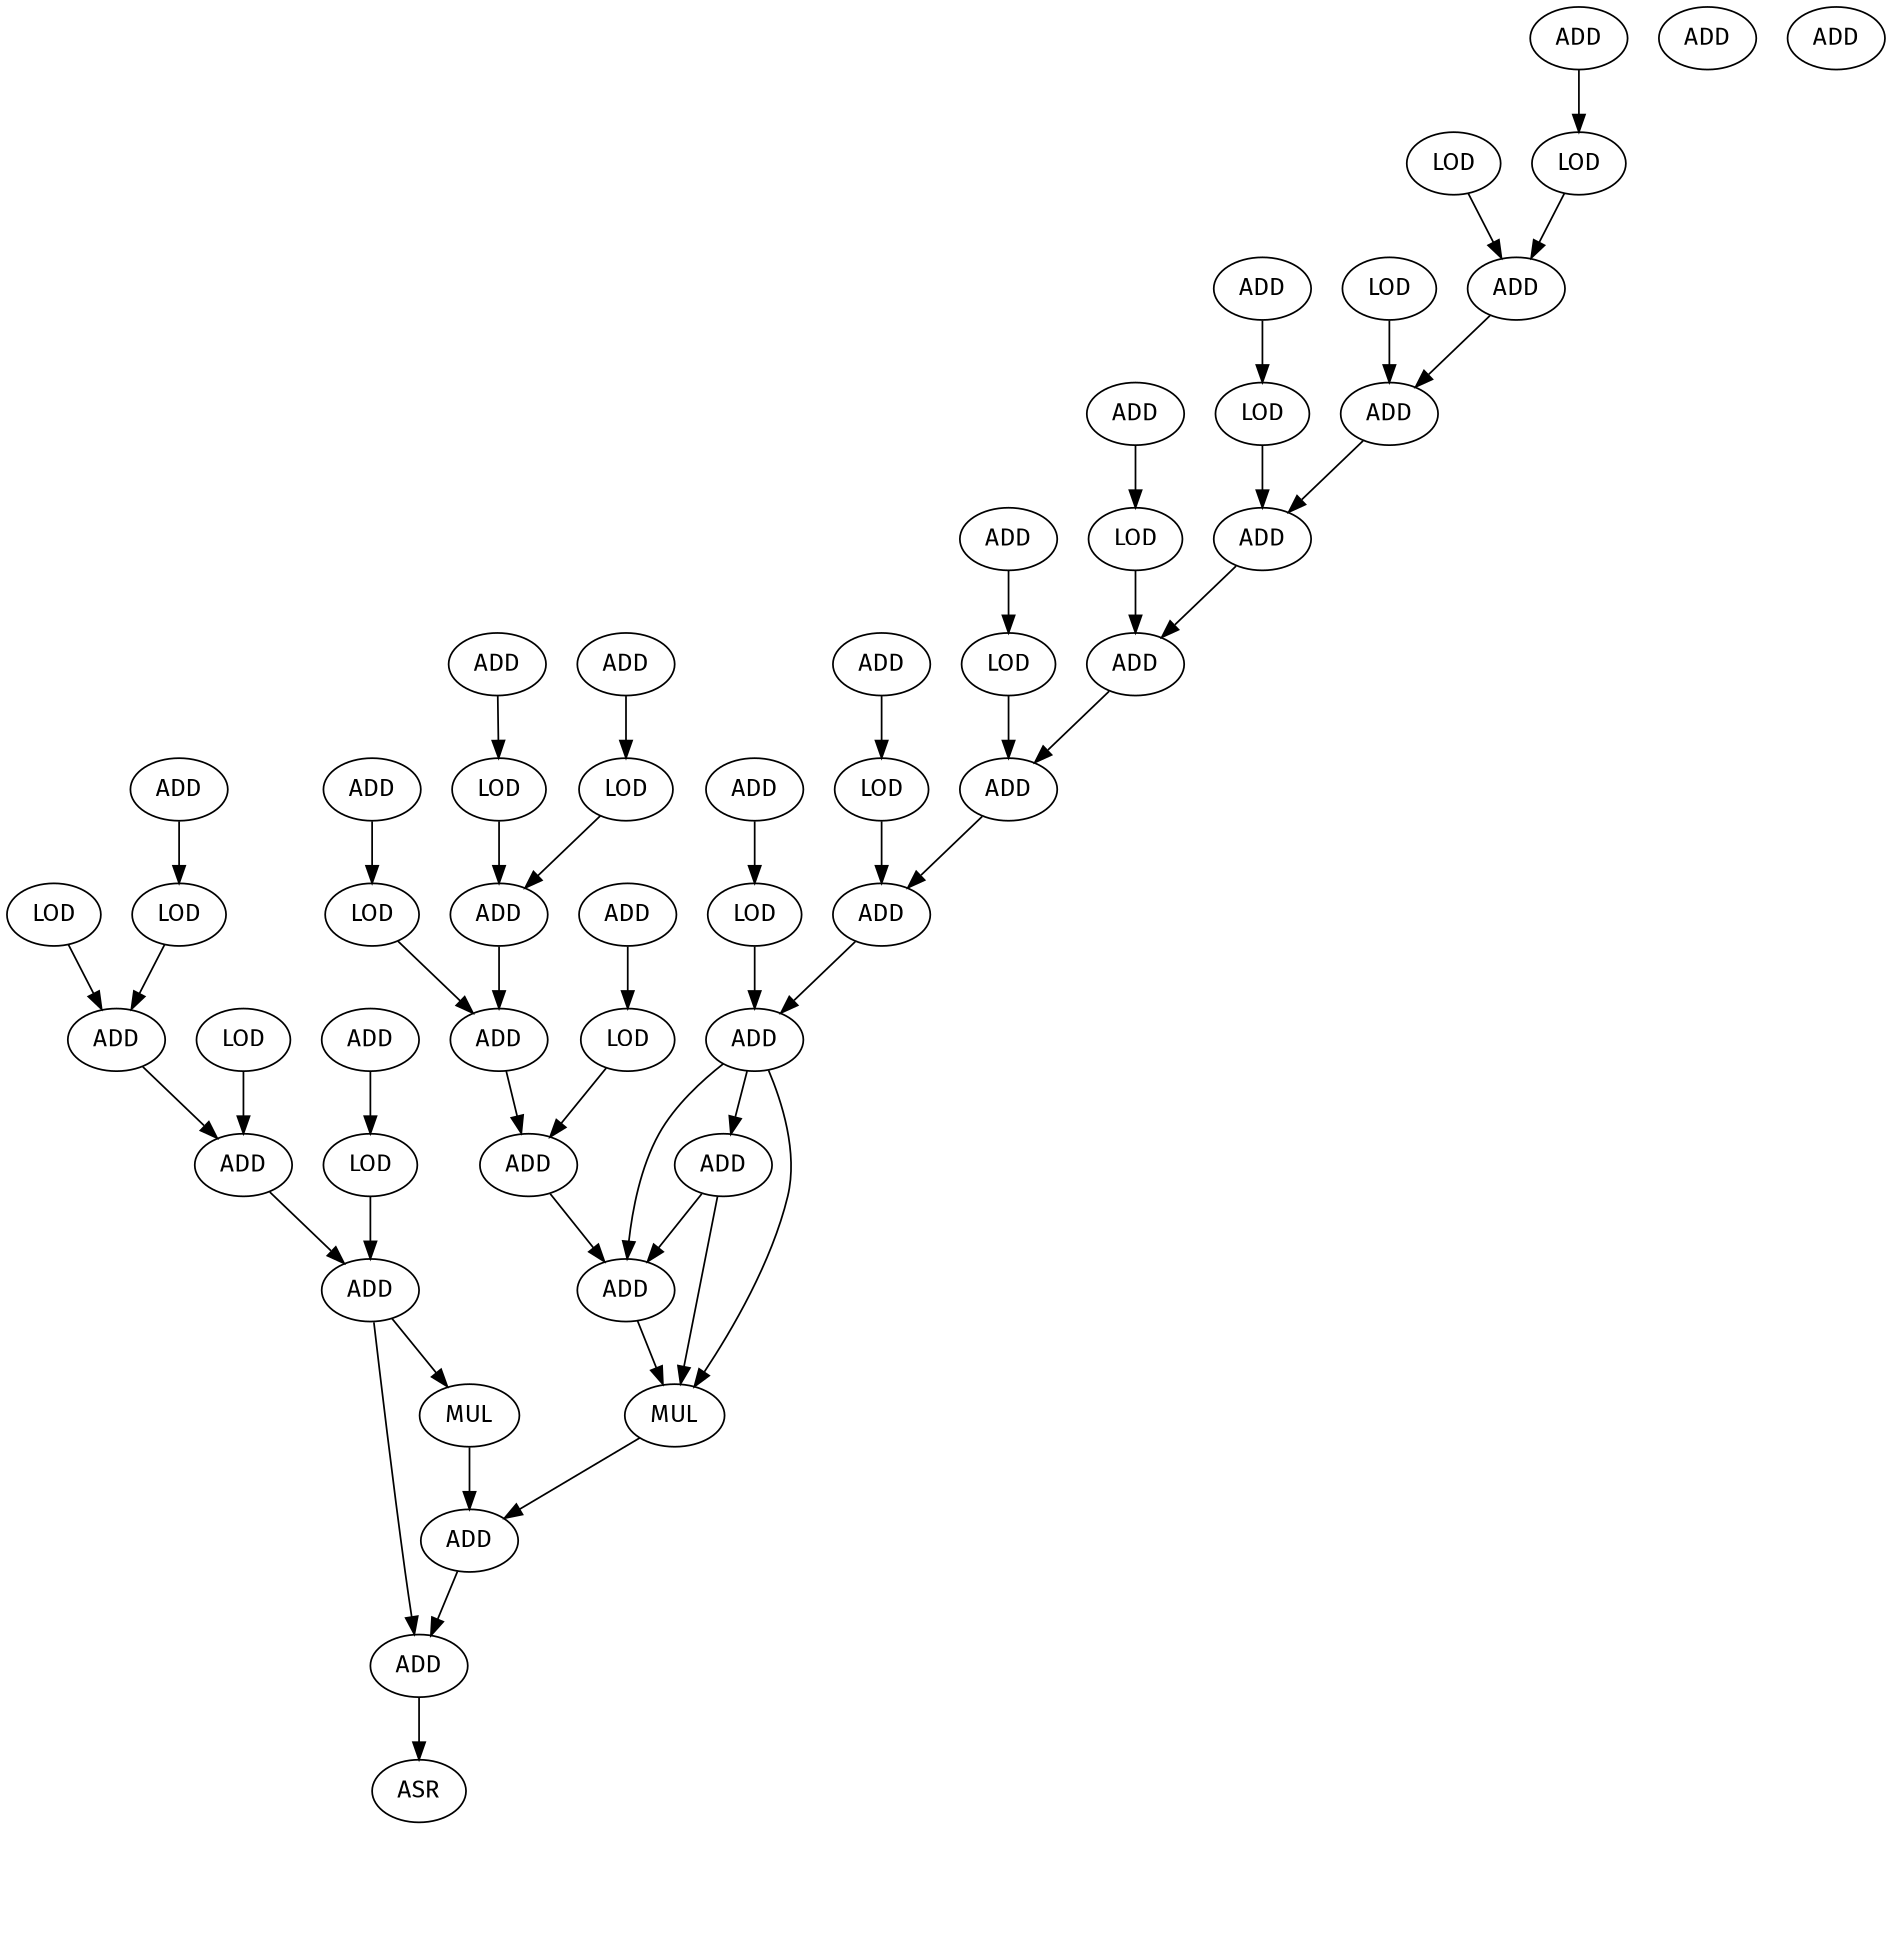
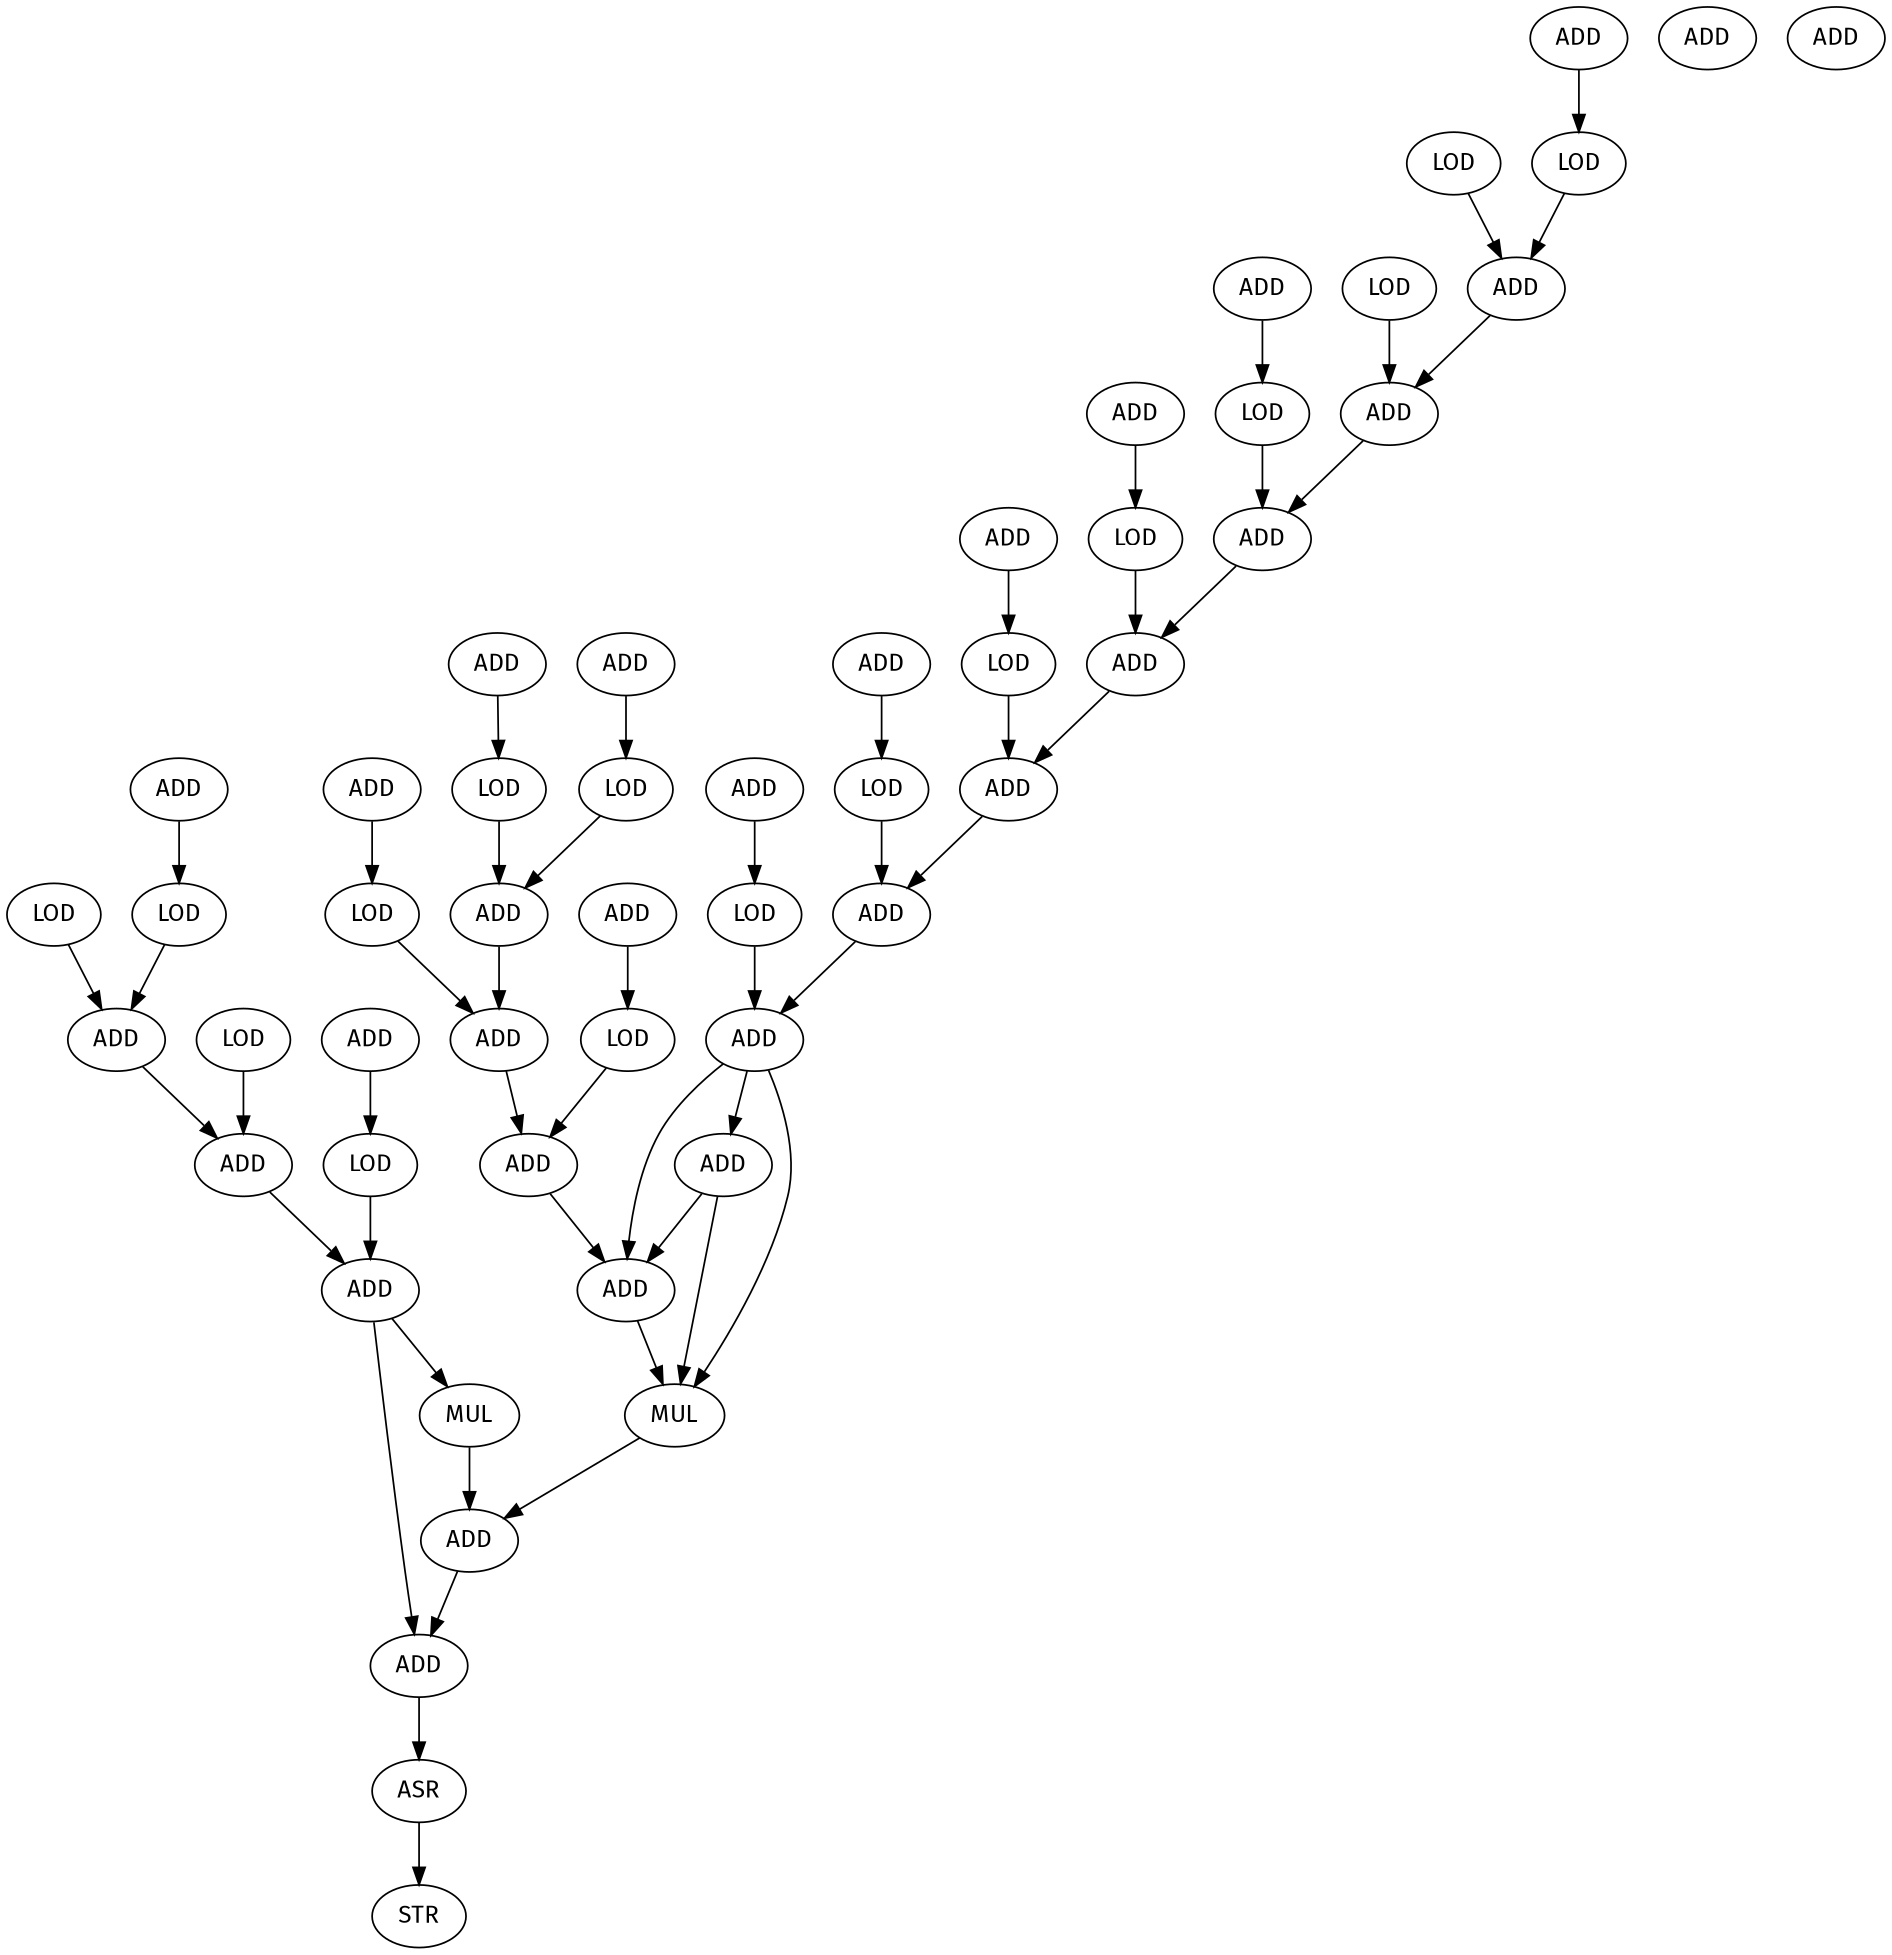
  digraph {
    fontname="Fira Sans"
    node [fontname="Fira Sans"]
    edge [fontname="Fira Sans"]
    n1 [label=LOD]
    n2 [label=ADD]
    n3 [label=ADD]
    n4 [label=LOD]
    n5 [label=ADD]
    n6 [label=LOD]
    n7 [label=ADD]
    n8 [label=ADD]
    n9 [label=LOD]
    n10 [label=MUL]
    n11 [label=ADD]
    n12 [label=LOD]
    n13 [label=ADD]
    n14 [label=ADD]
    n15 [label=LOD]
    n16 [label=ADD]
    n17 [label=LOD]
    n18 [label=ADD]
    n19 [label=ADD]
    n20 [label=LOD]
    n21 [label=ADD]
    n22 [label=ADD]
    n23 [label=LOD]
    n24 [label=ADD]
    n25 [label=ADD]
    n26 [label=LOD]
    n27 [label=ADD]
    n28 [label=ADD]
    n29 [label=LOD]
    n30 [label=ADD]
    n31 [label=ADD]
    n32 [label=LOD]
    n33 [label=ADD]
    n34 [label=ADD]
    n35 [label=MUL]
    n36 [label=ADD]
    n37 [label=LOD]
    n38 [label=ADD]
    n39 [label=ADD]
    n40 [label=LOD]
    n41 [label=ADD]
    n42 [label=ADD]
    n43 [label=LOD]
    n44 [label=ADD]
    n45 [label=ADD]
    n46 [label=LOD]
    n47 [label=ADD]
    n48 [label=ASR]
+   n49 [label=STR]
    n50 [label=ADD]
    n51 [label=ADD]
    n1 -> n2
    n2 -> n5
    n3 -> n4
    n4 -> n2
    n5 -> n7
    n6 -> n5
    n7 -> n10
    n7 -> n11
    n8 -> n9
    n9 -> n7
    n10 -> n47
    n11 -> n48
    n12 -> n13
    n13 -> n16
    n14 -> n15
    n15 -> n13
    n16 -> n18
    n17 -> n16
    n18 -> n21
    n19 -> n20
    n20 -> n18
    n21 -> n24
    n22 -> n23
    n23 -> n21
    n24 -> n27
    n25 -> n26
    n26 -> n24
    n27 -> n30
    n28 -> n29
    n29 -> n27
    n30 -> n33
    n30 -> n34
    n30 -> n35
    n31 -> n32
    n32 -> n30
    n33 -> n34
    n33 -> n35
    n34 -> n35
    n35 -> n47
    n36 -> n37
    n37 -> n38
    n38 -> n41
    n39 -> n40
    n40 -> n38
    n41 -> n44
    n42 -> n43
    n43 -> n41
    n44 -> n34
    n45 -> n46
    n46 -> n44
    n47 -> n11
+   n48 -> n49
  }
